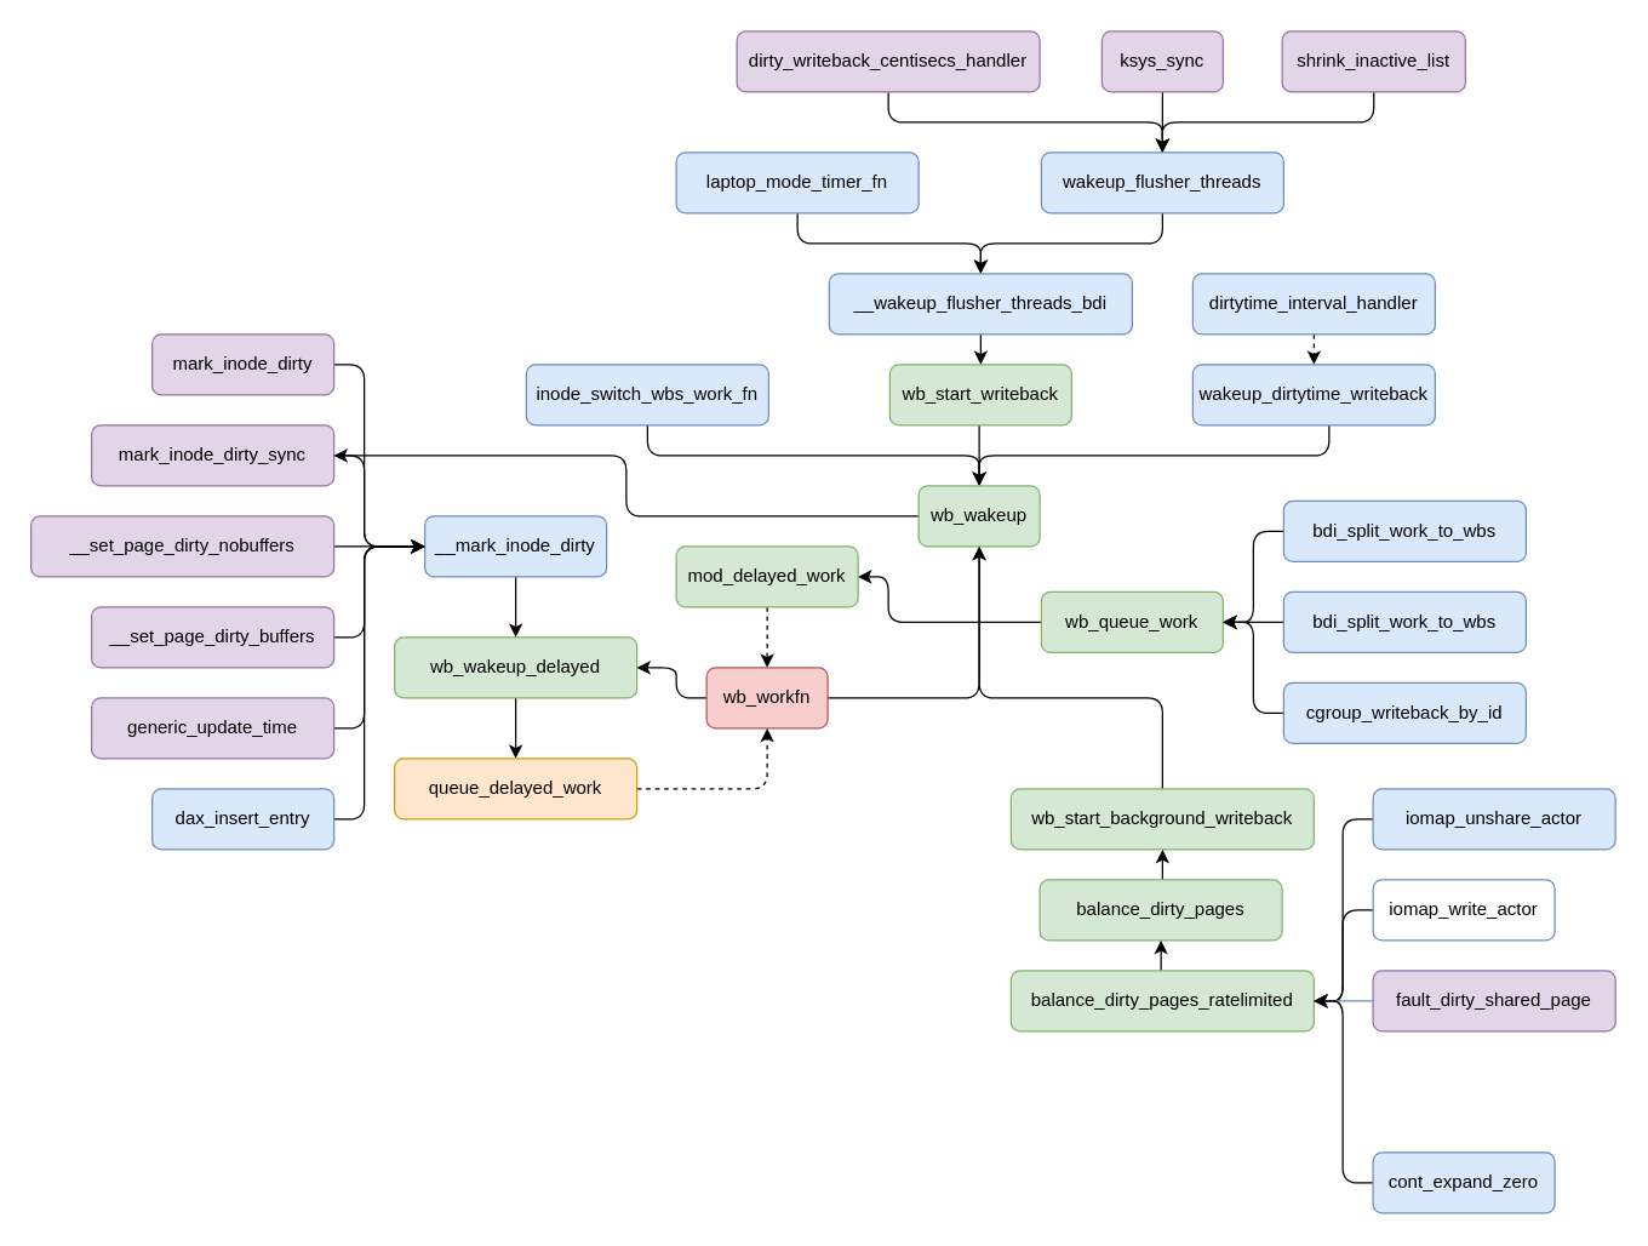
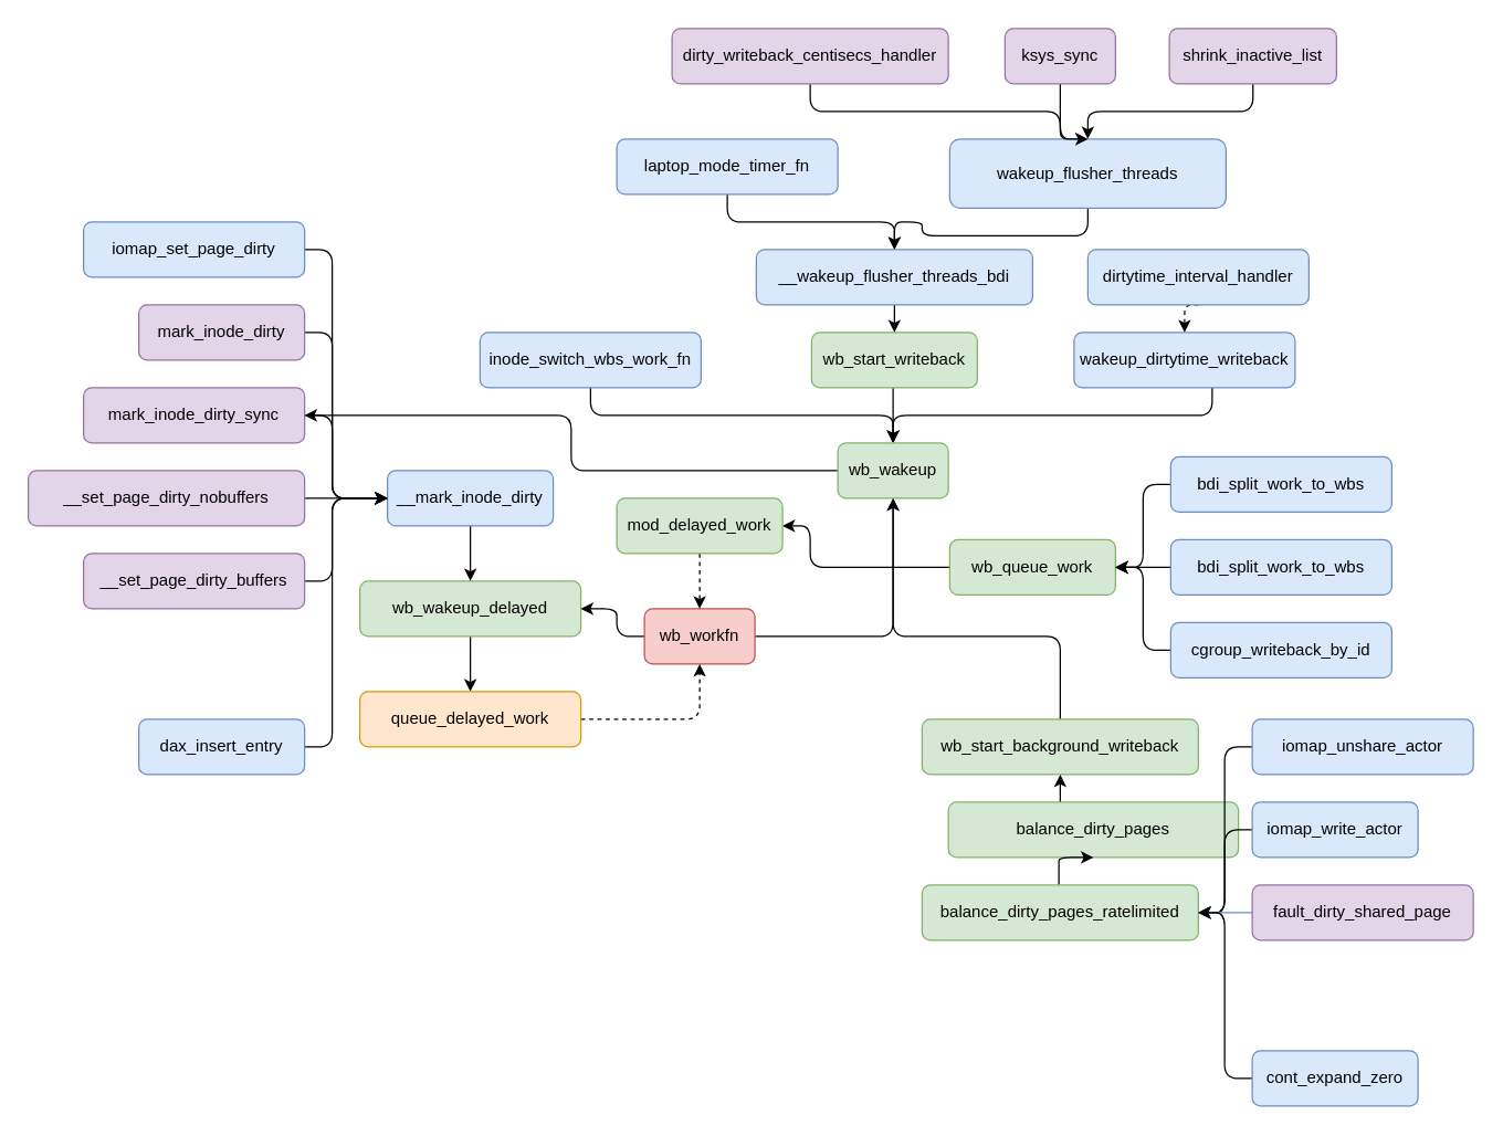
  <mxCell id="0" />
  <mxCell id="1" parent="0" />
  <mxCell id="2" style="edgeStyle=orthogonalEdgeStyle;rounded=1;orthogonalLoop=1;jettySize=auto;html=1;entryX=0.5;entryY=0;entryDx=0;entryDy=0;" edge="1" parent="1" source="3" target="39"><mxGeometry relative="1" as="geometry" /></mxCell>
  <mxCell id="3" value="shrink_inactive_list" style="rounded=1;whiteSpace=wrap;html=1;fillColor=#e1d5e7;strokeColor=#9673a6;" vertex="1" parent="1"><mxGeometry x="846" y="20" width="121" height="40" as="geometry" /></mxCell>
  <mxCell id="4" style="edgeStyle=orthogonalEdgeStyle;rounded=1;orthogonalLoop=1;jettySize=auto;html=1;entryX=0.5;entryY=0;entryDx=0;entryDy=0;dashed=1;fillColor=#dae8fc;strokeColor=default;exitX=0.5;exitY=1;exitDx=0;exitDy=0;" edge="1" parent="1" source="5" target="7"><mxGeometry relative="1" as="geometry"><mxPoint x="947" y="220" as="sourcePoint" /><mxPoint x="947" y="240" as="targetPoint" /></mxGeometry></mxCell>
  <mxCell id="5" value="dirtytime_interval_handler" style="rounded=1;whiteSpace=wrap;fillColor=#dae8fc;strokeColor=#6c8ebf;" vertex="1" parent="1"><mxGeometry x="787" y="180" width="160" height="40" as="geometry" /></mxCell>
  <mxCell id="6" style="edgeStyle=orthogonalEdgeStyle;rounded=1;orthogonalLoop=1;jettySize=auto;html=1;entryX=0.5;entryY=0;entryDx=0;entryDy=0;" edge="1" parent="1" source="7" target="19"><mxGeometry relative="1" as="geometry"><Array as="points"><mxPoint x="877" y="300" /><mxPoint x="646" y="300" /></Array></mxGeometry></mxCell>
- <mxCell id="7" value="wakeup_dirtytime_writeback" style="rounded=1;whiteSpace=wrap;fillColor=#dae8fc;strokeColor=#6c8ebf;" vertex="1" parent="1"><mxGeometry x="787" y="240" width="160" height="40" as="geometry" /></mxCell>
+ <mxCell id="7" value="wakeup_dirtytime_writeback" style="rounded=1;whiteSpace=wrap;fillColor=#dae8fc;strokeColor=#6c8ebf;" vertex="1" parent="1"><mxGeometry x="777" y="240" width="160" height="40" as="geometry" /></mxCell>
  <mxCell id="8" value="" style="edgeStyle=orthogonalEdgeStyle;rounded=1;orthogonalLoop=1;jettySize=auto;html=1;" edge="1" parent="1" source="9" target="56"><mxGeometry relative="1" as="geometry" /></mxCell>
  <mxCell id="9" value="wb_wakeup_delayed" style="rounded=1;whiteSpace=wrap;html=1;fillColor=#d5e8d4;strokeColor=#82b366;" vertex="1" parent="1"><mxGeometry x="260" y="420" width="160" height="40" as="geometry" /></mxCell>
  <mxCell id="10" style="edgeStyle=orthogonalEdgeStyle;rounded=1;orthogonalLoop=1;jettySize=auto;html=1;" edge="1" parent="1" source="11"><mxGeometry relative="1" as="geometry"><mxPoint x="646" y="360" as="targetPoint" /><Array as="points"><mxPoint x="767" y="460" /><mxPoint x="646" y="460" /></Array></mxGeometry></mxCell>
  <mxCell id="11" value="wb_start_background_writeback" style="rounded=1;whiteSpace=wrap;html=1;fillColor=#d5e8d4;strokeColor=#82b366;" vertex="1" parent="1"><mxGeometry x="667" y="520" width="200" height="40" as="geometry" /></mxCell>
  <mxCell id="12" style="edgeStyle=orthogonalEdgeStyle;rounded=1;orthogonalLoop=1;jettySize=auto;html=1;entryX=0.5;entryY=1;entryDx=0;entryDy=0;" edge="1" parent="1" source="13" target="11"><mxGeometry relative="1" as="geometry"><Array as="points"><mxPoint x="767" y="570" /><mxPoint x="767" y="570" /></Array></mxGeometry></mxCell>
- <mxCell id="13" value="balance_dirty_pages" style="rounded=1;whiteSpace=wrap;fillColor=#d5e8d4;strokeColor=#82b366;" vertex="1" parent="1"><mxGeometry x="686" y="580" width="160" height="40" as="geometry" /></mxCell>
+ <mxCell id="13" value="balance_dirty_pages" style="rounded=1;whiteSpace=wrap;fillColor=#d5e8d4;strokeColor=#82b366;" vertex="1" parent="1"><mxGeometry x="686" y="580" width="210" height="40" as="geometry" /></mxCell>
  <mxCell id="14" style="edgeStyle=orthogonalEdgeStyle;rounded=1;orthogonalLoop=1;jettySize=auto;html=1;entryX=0.5;entryY=0;entryDx=0;entryDy=0;exitX=0.5;exitY=1;exitDx=0;exitDy=0;" edge="1" parent="1" source="15" target="19"><mxGeometry relative="1" as="geometry"><Array as="points"><mxPoint x="427" y="300" /><mxPoint x="646" y="300" /></Array></mxGeometry></mxCell>
  <mxCell id="15" value="inode_switch_wbs_work_fn" style="rounded=1;whiteSpace=wrap;fillColor=#dae8fc;strokeColor=#6c8ebf;" vertex="1" parent="1"><mxGeometry x="347" y="240" width="160" height="40" as="geometry" /></mxCell>
  <mxCell id="16" style="edgeStyle=orthogonalEdgeStyle;rounded=1;orthogonalLoop=1;jettySize=auto;html=1;entryX=0.5;entryY=0;entryDx=0;entryDy=0;" edge="1" parent="1" source="17" target="19"><mxGeometry relative="1" as="geometry"><Array as="points"><mxPoint x="646" y="290" /><mxPoint x="646" y="290" /></Array></mxGeometry></mxCell>
  <mxCell id="17" value="wb_start_writeback" style="rounded=1;whiteSpace=wrap;html=1;fillColor=#d5e8d4;strokeColor=#82b366;" vertex="1" parent="1"><mxGeometry x="587" y="240" width="120" height="40" as="geometry" /></mxCell>
  <mxCell id="18" style="edgeStyle=orthogonalEdgeStyle;rounded=1;orthogonalLoop=1;jettySize=auto;html=1;fillColor=#dae8fc;strokeColor=default;" edge="1" parent="1" source="19" target="25"><mxGeometry relative="1" as="geometry" /></mxCell>
  <mxCell id="19" value="wb_wakeup" style="rounded=1;whiteSpace=wrap;html=1;fillColor=#d5e8d4;strokeColor=#82b366;" vertex="1" parent="1"><mxGeometry x="606" y="320" width="80" height="40" as="geometry" /></mxCell>
  <mxCell id="20" style="edgeStyle=orthogonalEdgeStyle;rounded=1;orthogonalLoop=1;jettySize=auto;html=1;entryX=0.5;entryY=0;entryDx=0;entryDy=0;" edge="1" parent="1" source="21" target="9"><mxGeometry relative="1" as="geometry" /></mxCell>
  <mxCell id="21" value="__mark_inode_dirty" style="rounded=1;whiteSpace=wrap;fillColor=#dae8fc;strokeColor=#6c8ebf;" vertex="1" parent="1"><mxGeometry x="280" y="340" width="120" height="40" as="geometry" /></mxCell>
  <mxCell id="22" style="edgeStyle=orthogonalEdgeStyle;rounded=1;orthogonalLoop=1;jettySize=auto;html=1;entryX=0;entryY=0.5;entryDx=0;entryDy=0;" edge="1" parent="1" source="23" target="21"><mxGeometry relative="1" as="geometry"><Array as="points"><mxPoint x="240" y="240" /><mxPoint x="240" y="360" /></Array></mxGeometry></mxCell>
  <mxCell id="23" value="mark_inode_dirty" style="rounded=1;whiteSpace=wrap;html=1;fillColor=#e1d5e7;strokeColor=#9673a6;" vertex="1" parent="1"><mxGeometry x="100" y="220" width="120" height="40" as="geometry" /></mxCell>
  <mxCell id="24" style="edgeStyle=orthogonalEdgeStyle;rounded=1;orthogonalLoop=1;jettySize=auto;html=1;entryX=0;entryY=0.5;entryDx=0;entryDy=0;" edge="1" parent="1" source="25" target="21"><mxGeometry relative="1" as="geometry"><Array as="points"><mxPoint x="240" y="300" /><mxPoint x="240" y="360" /></Array></mxGeometry></mxCell>
  <mxCell id="25" value="mark_inode_dirty_sync" style="rounded=1;whiteSpace=wrap;html=1;fillColor=#e1d5e7;strokeColor=#9673a6;" vertex="1" parent="1"><mxGeometry x="60" y="280" width="160" height="40" as="geometry" /></mxCell>
  <mxCell id="26" style="edgeStyle=orthogonalEdgeStyle;rounded=1;orthogonalLoop=1;jettySize=auto;html=1;entryX=0;entryY=0.5;entryDx=0;entryDy=0;" edge="1" parent="1" source="27" target="21"><mxGeometry relative="1" as="geometry" /></mxCell>
  <mxCell id="27" value="__set_page_dirty_nobuffers" style="rounded=1;whiteSpace=wrap;html=1;fillColor=#e1d5e7;strokeColor=#9673a6;" vertex="1" parent="1"><mxGeometry x="20" y="340" width="200" height="40" as="geometry" /></mxCell>
- <mxCell id="30" style="edgeStyle=orthogonalEdgeStyle;rounded=1;orthogonalLoop=1;jettySize=auto;html=1;entryX=0;entryY=0.5;entryDx=0;entryDy=0;" edge="1" parent="1" source="31" target="21"><mxGeometry relative="1" as="geometry"><mxPoint x="250" y="480" as="targetPoint" /><Array as="points"><mxPoint x="240" y="480" /><mxPoint x="240" y="360" /></Array></mxGeometry></mxCell>
- <mxCell id="31" value="generic_update_time" style="rounded=1;whiteSpace=wrap;html=1;fillColor=#e1d5e7;strokeColor=#9673a6;" vertex="1" parent="1"><mxGeometry x="60" y="460" width="160" height="40" as="geometry" /></mxCell>
+ <mxCell id="28" style="edgeStyle=orthogonalEdgeStyle;rounded=1;orthogonalLoop=1;jettySize=auto;html=1;entryX=0;entryY=0.5;entryDx=0;entryDy=0;" edge="1" parent="1" source="29" target="21"><mxGeometry relative="1" as="geometry"><Array as="points"><mxPoint x="240" y="180" /><mxPoint x="240" y="360" /></Array></mxGeometry></mxCell>
+ <mxCell id="29" value="iomap_set_page_dirty" style="rounded=1;whiteSpace=wrap;html=1;fillColor=#dae8fc;strokeColor=#6c8ebf;" vertex="1" parent="1"><mxGeometry x="60" y="160" width="160" height="40" as="geometry" /></mxCell>
  <mxCell id="32" style="edgeStyle=orthogonalEdgeStyle;rounded=1;orthogonalLoop=1;jettySize=auto;html=1;entryX=0;entryY=0.5;entryDx=0;entryDy=0;" edge="1" parent="1" source="33" target="21"><mxGeometry relative="1" as="geometry"><Array as="points"><mxPoint x="240" y="420" /><mxPoint x="240" y="360" /></Array></mxGeometry></mxCell>
  <mxCell id="33" value="__set_page_dirty_buffers" style="rounded=1;whiteSpace=wrap;fillColor=#e1d5e7;strokeColor=#9673a6;" vertex="1" parent="1"><mxGeometry x="60" width="160" height="40" as="geometry" y="400" /></mxCell>
  <mxCell id="34" style="edgeStyle=orthogonalEdgeStyle;rounded=1;orthogonalLoop=1;jettySize=auto;html=1;entryX=0;entryY=0.5;entryDx=0;entryDy=0;" edge="1" parent="1" source="35" target="21"><mxGeometry relative="1" as="geometry"><Array as="points"><mxPoint x="240" y="540" /><mxPoint x="240" y="360" /></Array></mxGeometry></mxCell>
  <mxCell id="35" value="dax_insert_entry" style="rounded=1;whiteSpace=wrap;fillColor=#dae8fc;strokeColor=#6c8ebf;" vertex="1" parent="1"><mxGeometry x="100" y="520" width="120" height="40" as="geometry" /></mxCell>
  <mxCell id="36" style="edgeStyle=orthogonalEdgeStyle;rounded=1;orthogonalLoop=1;jettySize=auto;html=1;entryX=0.5;entryY=0;entryDx=0;entryDy=0;exitX=0.5;exitY=1;exitDx=0;exitDy=0;" edge="1" parent="1" source="37" target="39"><mxGeometry relative="1" as="geometry"><Array as="points"><mxPoint x="767" y="70" /><mxPoint x="767" y="70" /></Array></mxGeometry></mxCell>
  <mxCell id="37" value="ksys_sync" style="rounded=1;whiteSpace=wrap;html=1;fillColor=#e1d5e7;strokeColor=#9673a6;" vertex="1" parent="1"><mxGeometry x="727" y="20" width="80" height="40" as="geometry" /></mxCell>
  <mxCell id="38" value="" style="edgeStyle=orthogonalEdgeStyle;rounded=1;orthogonalLoop=1;jettySize=auto;html=1;" edge="1" parent="1" source="39" target="41"><mxGeometry relative="1" as="geometry" /></mxCell>
- <mxCell id="39" value="wakeup_flusher_threads" style="rounded=1;whiteSpace=wrap;html=1;fillColor=#dae8fc;strokeColor=#6c8ebf;" vertex="1" parent="1"><mxGeometry x="687" y="100" width="160" height="40" as="geometry" /></mxCell>
+ <mxCell id="39" value="wakeup_flusher_threads" style="rounded=1;whiteSpace=wrap;html=1;fillColor=#dae8fc;strokeColor=#6c8ebf;" vertex="1" parent="1"><mxGeometry x="687" y="100" width="200" height="50" as="geometry" /></mxCell>
  <mxCell id="40" style="edgeStyle=orthogonalEdgeStyle;rounded=1;orthogonalLoop=1;jettySize=auto;html=1;entryX=0.5;entryY=0;entryDx=0;entryDy=0;fillColor=#dae8fc;strokeColor=default;" edge="1" parent="1" source="41" target="17"><mxGeometry relative="1" as="geometry" /></mxCell>
  <mxCell id="41" value="__wakeup_flusher_threads_bdi" style="whiteSpace=wrap;rounded=1;fillColor=#dae8fc;strokeColor=#6c8ebf;" vertex="1" parent="1"><mxGeometry x="547" y="180" width="200" height="40" as="geometry" /></mxCell>
  <mxCell id="42" style="edgeStyle=orthogonalEdgeStyle;rounded=1;orthogonalLoop=1;jettySize=auto;html=1;entryX=1;entryY=0.5;entryDx=0;entryDy=0;" edge="1" parent="1" source="43" target="54"><mxGeometry relative="1" as="geometry"><mxPoint x="886" y="440" as="targetPoint" /><Array as="points"><mxPoint x="776" y="410" /><mxPoint x="586" y="410" /><mxPoint x="586" y="340" /></Array></mxGeometry></mxCell>
  <mxCell id="43" value="wb_queue_work" style="rounded=1;whiteSpace=wrap;html=1;fillColor=#d5e8d4;strokeColor=#82b366;" vertex="1" parent="1"><mxGeometry x="687" y="390" width="120" height="40" as="geometry" /></mxCell>
  <mxCell id="44" style="edgeStyle=orthogonalEdgeStyle;rounded=1;orthogonalLoop=1;jettySize=auto;html=1;entryX=1;entryY=0.5;entryDx=0;entryDy=0;" edge="1" parent="1" source="45" target="43"><mxGeometry relative="1" as="geometry" /></mxCell>
  <mxCell id="45" value="bdi_split_work_to_wbs" style="rounded=1;whiteSpace=wrap;html=1;fillColor=#dae8fc;strokeColor=#6c8ebf;" vertex="1" parent="1"><mxGeometry x="847" y="390" width="160" height="40" as="geometry" /></mxCell>
  <mxCell id="46" style="edgeStyle=orthogonalEdgeStyle;rounded=1;orthogonalLoop=1;jettySize=auto;html=1;entryX=1;entryY=0.5;entryDx=0;entryDy=0;" edge="1" parent="1" source="47" target="43"><mxGeometry relative="1" as="geometry" /></mxCell>
  <mxCell id="47" value="cgroup_writeback_by_id" style="rounded=1;whiteSpace=wrap;html=1;fillColor=#dae8fc;strokeColor=#6c8ebf;" vertex="1" parent="1"><mxGeometry x="847" y="450" width="160" height="40" as="geometry" /></mxCell>
  <mxCell id="48" style="edgeStyle=orthogonalEdgeStyle;rounded=1;orthogonalLoop=1;jettySize=auto;html=1;entryX=1;entryY=0.5;entryDx=0;entryDy=0;" edge="1" parent="1" source="49" target="43"><mxGeometry relative="1" as="geometry" /></mxCell>
  <mxCell id="49" value="bdi_split_work_to_wbs" style="rounded=1;whiteSpace=wrap;html=1;fillColor=#dae8fc;strokeColor=#6c8ebf;" vertex="1" parent="1"><mxGeometry x="847" y="330" width="160" height="40" as="geometry" /></mxCell>
  <mxCell id="50" style="edgeStyle=orthogonalEdgeStyle;rounded=1;orthogonalLoop=1;jettySize=auto;html=1;exitX=1;exitY=0.5;exitDx=0;exitDy=0;entryX=0.5;entryY=1;entryDx=0;entryDy=0;" edge="1" parent="1" source="52" target="19"><mxGeometry relative="1" as="geometry"><mxPoint x="666" y="430" as="targetPoint" /><Array as="points"><mxPoint x="646" y="460" /></Array></mxGeometry></mxCell>
  <mxCell id="51" style="edgeStyle=orthogonalEdgeStyle;rounded=1;orthogonalLoop=1;jettySize=auto;html=1;entryX=1;entryY=0.5;entryDx=0;entryDy=0;" edge="1" parent="1" source="52" target="9"><mxGeometry relative="1" as="geometry"><mxPoint x="346" y="430" as="targetPoint" /><Array as="points"><mxPoint x="446" y="460" /><mxPoint x="446" y="440" /></Array></mxGeometry></mxCell>
  <mxCell id="52" value="wb_workfn" style="rounded=1;whiteSpace=wrap;html=1;fillColor=#f8cecc;strokeColor=#b85450;" vertex="1" parent="1"><mxGeometry x="466" y="440" width="80" height="40" as="geometry" /></mxCell>
  <mxCell id="53" style="edgeStyle=orthogonalEdgeStyle;rounded=1;orthogonalLoop=1;jettySize=auto;html=1;entryX=0.5;entryY=0;entryDx=0;entryDy=0;dashed=1;" edge="1" parent="1" source="54" target="52"><mxGeometry relative="1" as="geometry" /></mxCell>
  <mxCell id="54" value="mod_delayed_work" style="rounded=1;whiteSpace=wrap;html=1;fillColor=#d5e8d4;strokeColor=#82b366;" vertex="1" parent="1"><mxGeometry x="446" y="360" width="120" height="40" as="geometry" /></mxCell>
  <mxCell id="55" style="edgeStyle=orthogonalEdgeStyle;rounded=1;orthogonalLoop=1;jettySize=auto;html=1;dashed=1;" edge="1" parent="1" source="56"><mxGeometry relative="1" as="geometry"><mxPoint x="506" y="480" as="targetPoint" /><Array as="points"><mxPoint x="506" y="520" /></Array></mxGeometry></mxCell>
  <mxCell id="56" value="queue_delayed_work" style="whiteSpace=wrap;rounded=1;html=1;fillColor=#ffe6cc;strokeColor=#d79b00;" vertex="1" parent="1"><mxGeometry x="260" y="500" width="160" height="40" as="geometry" /></mxCell>
  <mxCell id="57" style="edgeStyle=orthogonalEdgeStyle;rounded=1;orthogonalLoop=1;jettySize=auto;html=1;entryX=0.5;entryY=1;entryDx=0;entryDy=0;" edge="1" parent="1" source="58" target="13"><mxGeometry relative="1" as="geometry"><Array as="points"><mxPoint x="766" y="630" /><mxPoint x="766" y="630" /></Array></mxGeometry></mxCell>
  <mxCell id="58" value="balance_dirty_pages_ratelimited" style="rounded=1;whiteSpace=wrap;fillColor=#d5e8d4;strokeColor=#82b366;" vertex="1" parent="1"><mxGeometry x="667" y="640" width="200" height="40" as="geometry" /></mxCell>
  <mxCell id="59" style="edgeStyle=orthogonalEdgeStyle;rounded=1;orthogonalLoop=1;jettySize=auto;html=1;entryX=1;entryY=0.5;entryDx=0;entryDy=0;" edge="1" parent="1" source="60" target="58"><mxGeometry relative="1" as="geometry"><Array as="points"><mxPoint x="886" y="540" /><mxPoint x="886" y="660" /></Array></mxGeometry></mxCell>
  <mxCell id="60" value="iomap_unshare_actor" style="rounded=1;whiteSpace=wrap;fillColor=#dae8fc;strokeColor=#6c8ebf;" vertex="1" parent="1"><mxGeometry x="906" y="520" width="160" height="40" as="geometry" /></mxCell>
  <mxCell id="61" style="edgeStyle=orthogonalEdgeStyle;rounded=1;orthogonalLoop=1;jettySize=auto;html=1;entryX=1;entryY=0.5;entryDx=0;entryDy=0;" edge="1" parent="1" source="62" target="58"><mxGeometry relative="1" as="geometry"><Array as="points"><mxPoint x="886" y="600" /><mxPoint x="886" y="660" /></Array></mxGeometry></mxCell>
- <mxCell id="62" value="iomap_write_actor" style="rounded=1;whiteSpace=wrap;html=1;fillColor=#ffffff;strokeColor=#6c8ebf;" vertex="1" parent="1"><mxGeometry x="906" y="580" width="120" height="40" as="geometry" /></mxCell>
+ <mxCell id="62" value="iomap_write_actor" style="rounded=1;whiteSpace=wrap;html=1;fillColor=#dae8fc;strokeColor=#6c8ebf;" vertex="1" parent="1"><mxGeometry x="906" y="580" width="120" height="40" as="geometry" /></mxCell>
  <mxCell id="63" style="edgeStyle=orthogonalEdgeStyle;rounded=1;orthogonalLoop=1;jettySize=auto;html=1;entryX=1;entryY=0.5;entryDx=0;entryDy=0;fillColor=#dae8fc;strokeColor=#6c8ebf;" edge="1" parent="1" source="64" target="58"><mxGeometry relative="1" as="geometry" /></mxCell>
  <mxCell id="64" value="fault_dirty_shared_page" style="rounded=1;whiteSpace=wrap;fillColor=#e1d5e7;strokeColor=#9673a6;" vertex="1" parent="1"><mxGeometry x="906" y="640" width="160" height="40" as="geometry" /></mxCell>
  <mxCell id="65" style="edgeStyle=orthogonalEdgeStyle;rounded=1;orthogonalLoop=1;jettySize=auto;html=1;entryX=1;entryY=0.5;entryDx=0;entryDy=0;" edge="1" parent="1" source="66" target="58"><mxGeometry relative="1" as="geometry"><Array as="points"><mxPoint x="886" y="780" /><mxPoint x="886" y="660" /></Array></mxGeometry></mxCell>
  <mxCell id="66" value="cont_expand_zero" style="rounded=1;whiteSpace=wrap;fillColor=#dae8fc;strokeColor=#6c8ebf;" vertex="1" parent="1"><mxGeometry x="906" y="760" width="120" height="40" as="geometry" /></mxCell>
  <mxCell id="67" style="edgeStyle=orthogonalEdgeStyle;rounded=1;orthogonalLoop=1;jettySize=auto;html=1;entryX=0.5;entryY=0;entryDx=0;entryDy=0;exitX=0.5;exitY=1;exitDx=0;exitDy=0;" edge="1" parent="1" source="68" target="41"><mxGeometry relative="1" as="geometry"><Array as="points"><mxPoint x="526" y="160" /><mxPoint x="647" y="160" /></Array></mxGeometry></mxCell>
  <mxCell id="68" value="laptop_mode_timer_fn" style="rounded=1;whiteSpace=wrap;html=1;fillColor=#dae8fc;strokeColor=#6c8ebf;" vertex="1" parent="1"><mxGeometry x="446" y="100" width="160" height="40" as="geometry" /></mxCell>
  <mxCell id="69" style="edgeStyle=orthogonalEdgeStyle;rounded=1;orthogonalLoop=1;jettySize=auto;html=1;entryX=0.5;entryY=0;entryDx=0;entryDy=0;" edge="1" parent="1" source="70" target="39"><mxGeometry relative="1" as="geometry"><Array as="points"><mxPoint x="586" y="80" /><mxPoint x="767" y="80" /></Array></mxGeometry></mxCell>
  <mxCell id="70" value="dirty_writeback_centisecs_handler" style="rounded=1;whiteSpace=wrap;html=1;fillColor=#e1d5e7;strokeColor=#9673a6;" vertex="1" parent="1"><mxGeometry x="486" y="20" width="200" height="40" as="geometry" /></mxCell>
